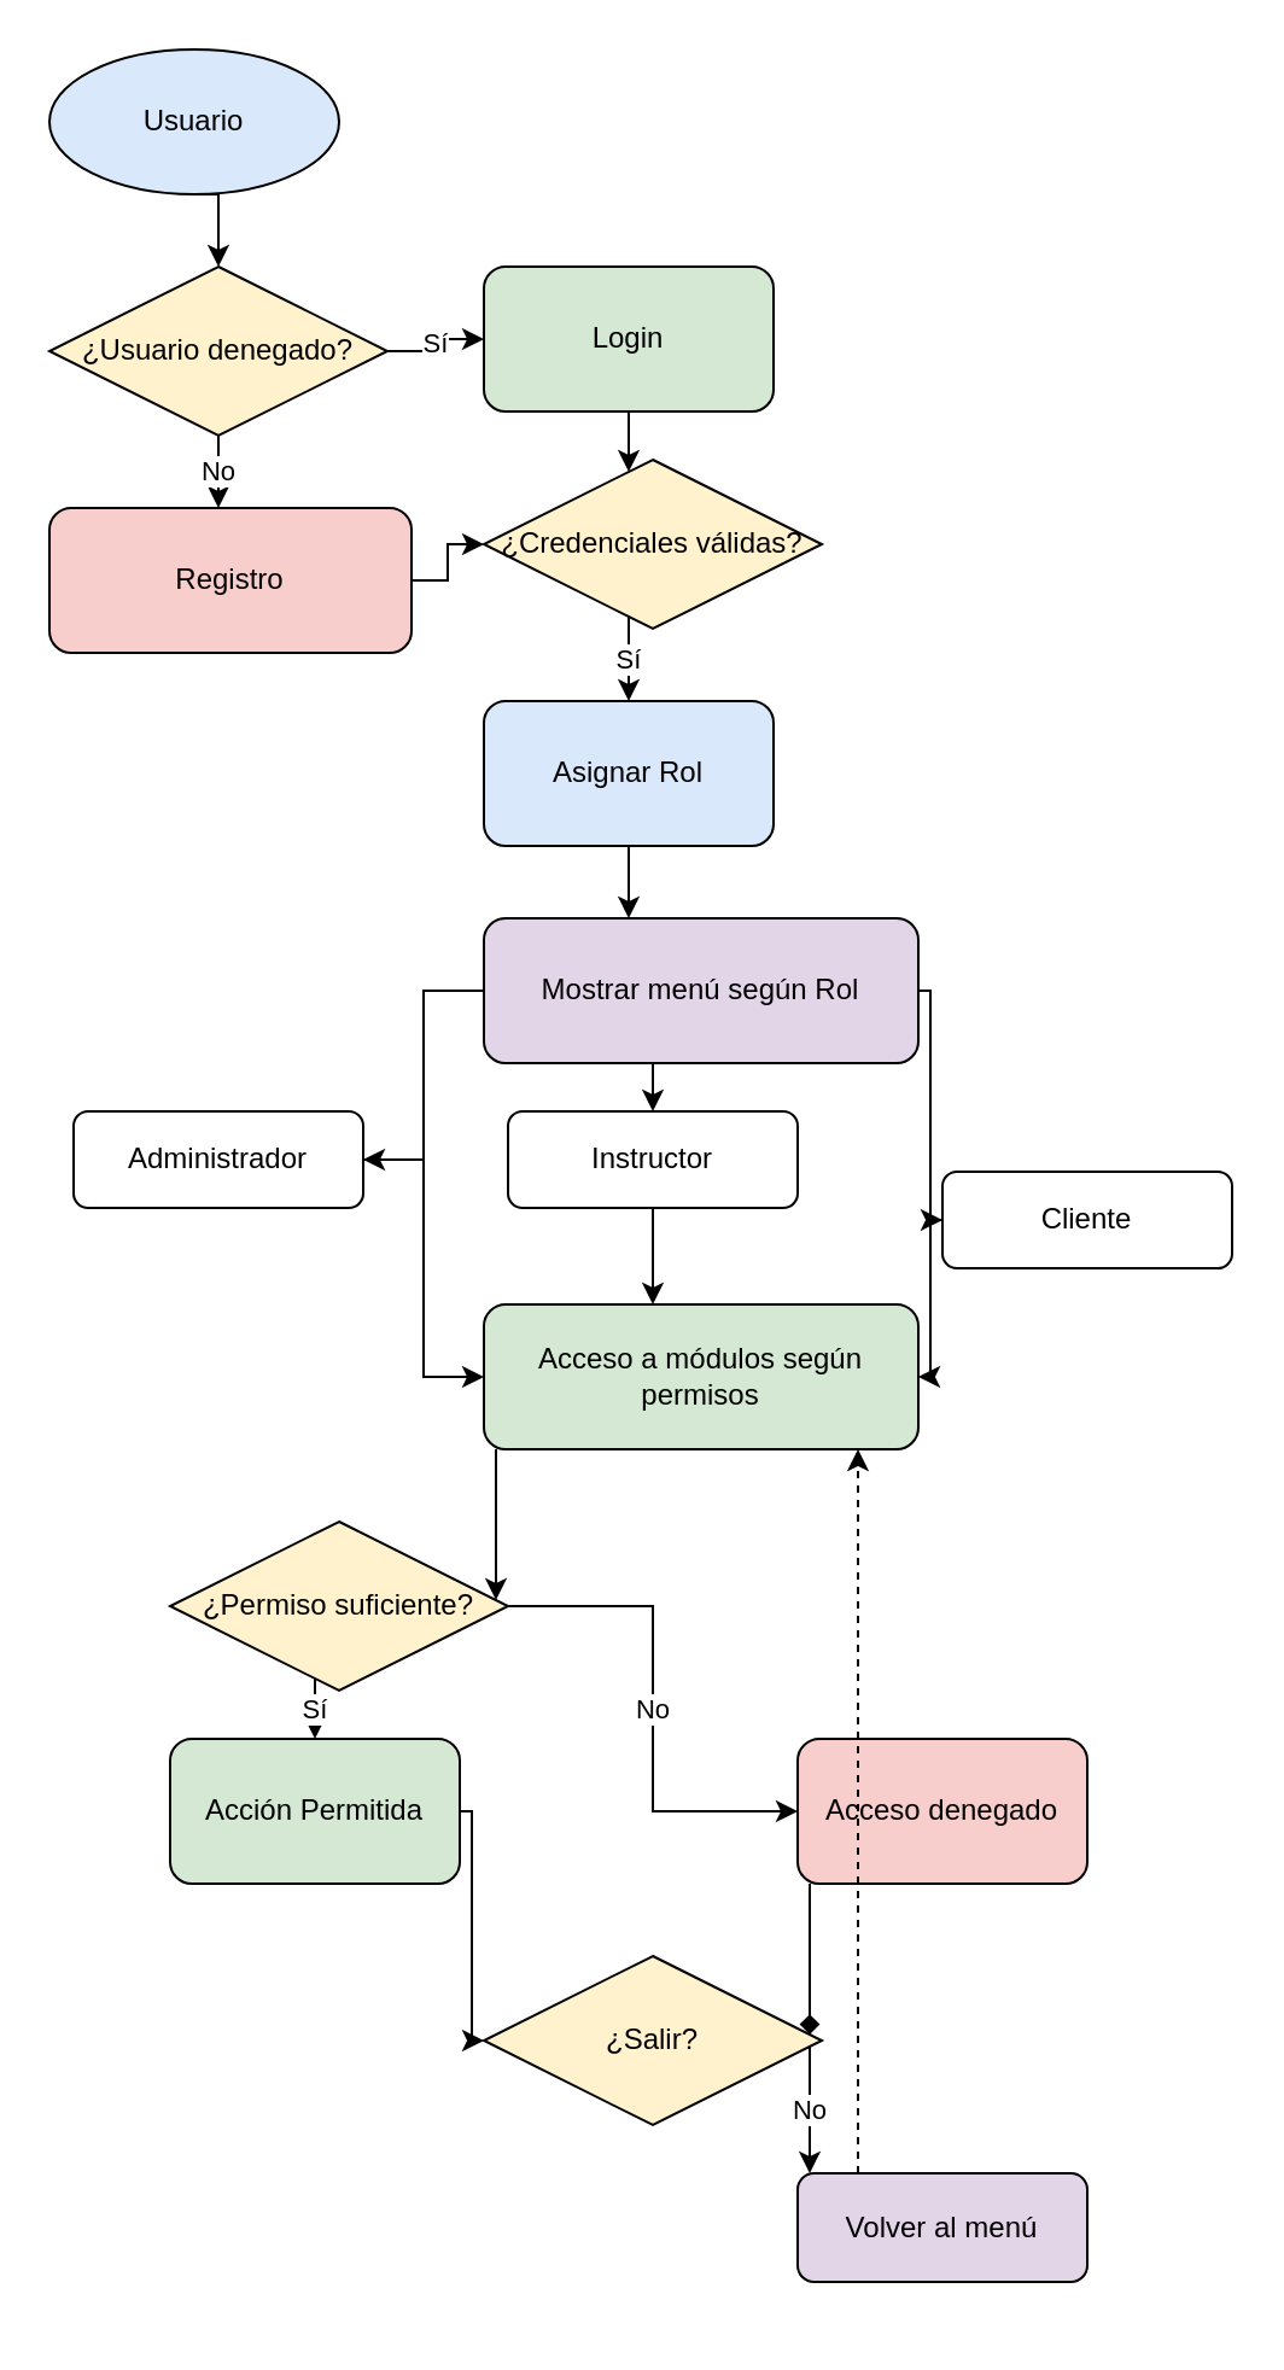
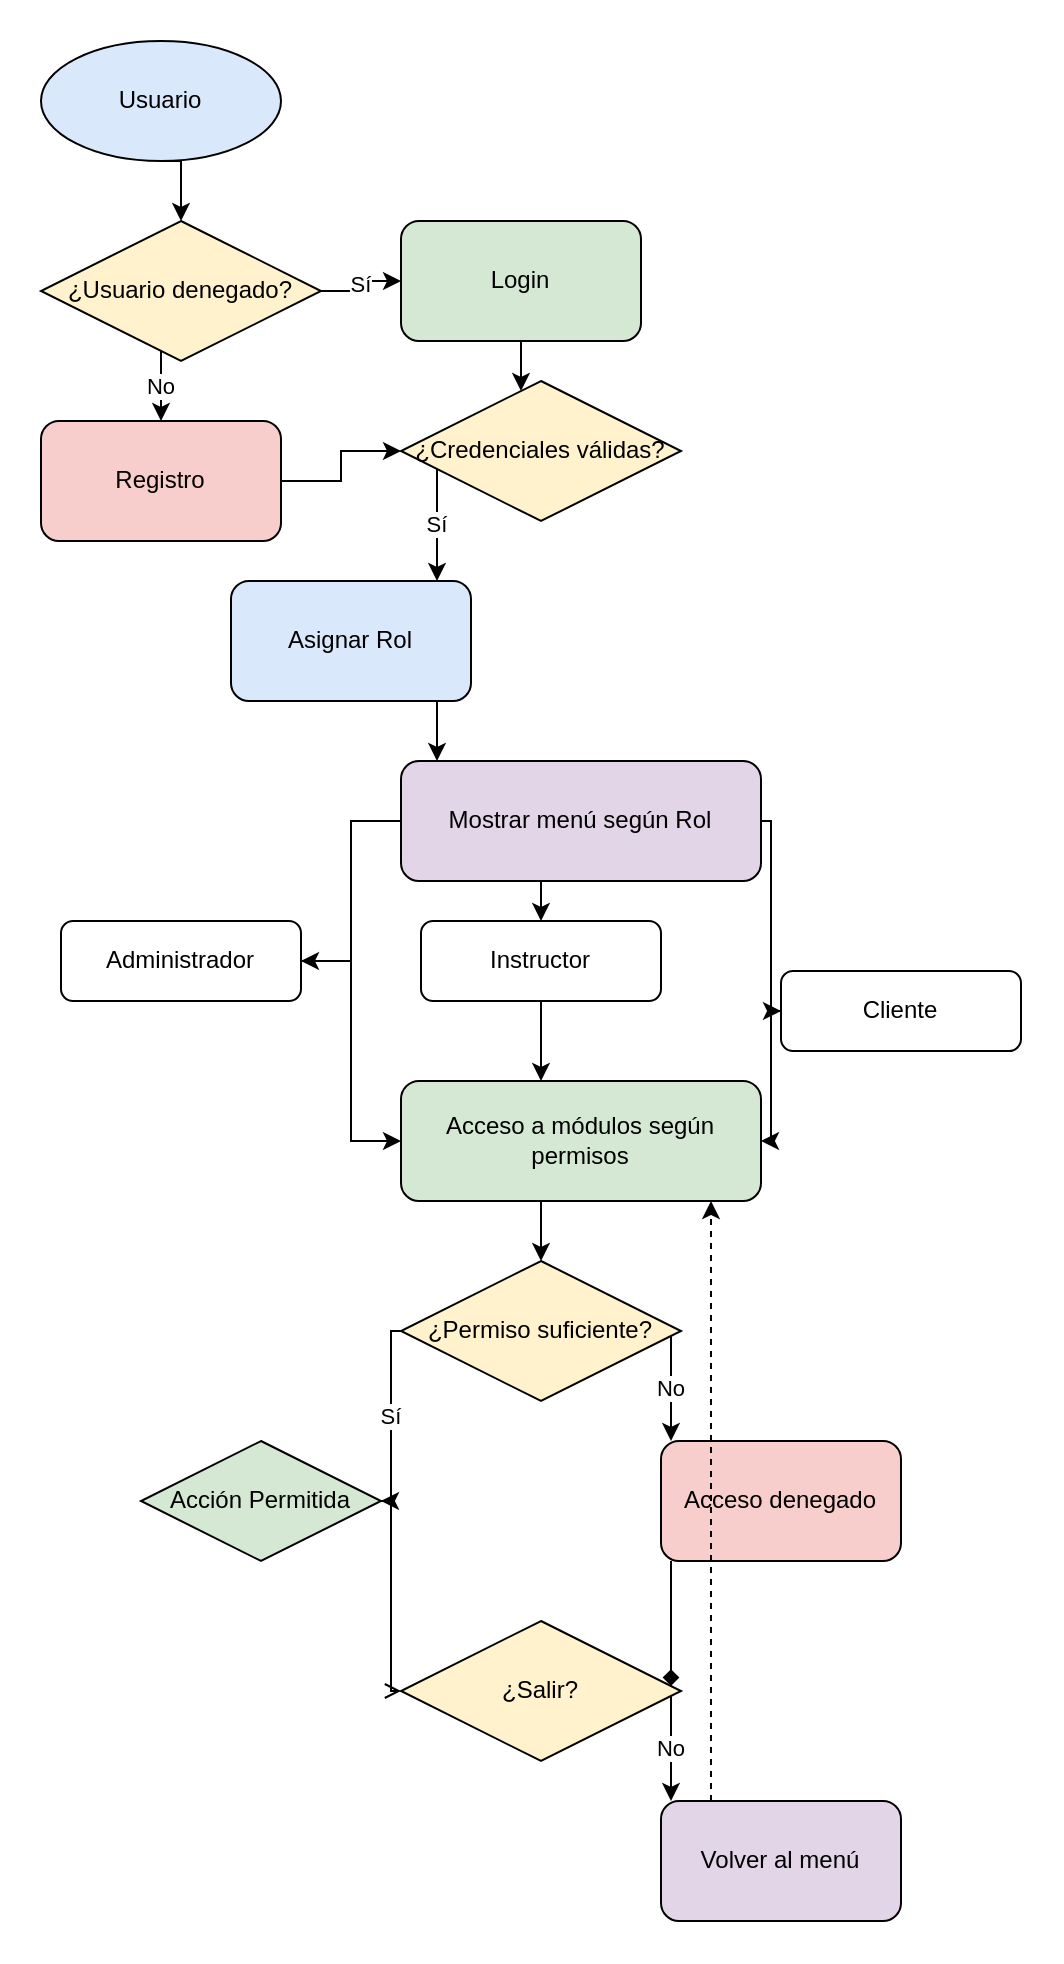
  <mxCell id="0" />
  <mxCell id="1" parent="0" />
  <mxCell id="2" value="Usuario" style="ellipse;whiteSpace=wrap;html=1;fillColor=#dae8fc;" vertex="1" parent="1"><mxGeometry x="20" y="20" width="120" height="60" as="geometry" /></mxCell>
  <mxCell id="3" value="¿Usuario denegado?" style="rhombus;whiteSpace=wrap;html=1;fillColor=#fff2cc;" vertex="1" parent="1"><mxGeometry x="20" y="110" width="140" height="70" as="geometry" /></mxCell>
  <mxCell id="4" value="Login" style="rounded=1;whiteSpace=wrap;html=1;fillColor=#d5e8d4;" vertex="1" parent="1"><mxGeometry x="200" y="110" width="120" height="60" as="geometry" /></mxCell>
- <mxCell id="5" value="Registro" style="rounded=1;whiteSpace=wrap;html=1;fillColor=#f8cecc;" vertex="1" parent="1"><mxGeometry x="20" y="210" width="150" height="60" as="geometry" /></mxCell>
+ <mxCell id="5" value="Registro" style="rounded=1;whiteSpace=wrap;html=1;fillColor=#f8cecc;" vertex="1" parent="1"><mxGeometry x="20" y="210" width="120" height="60" as="geometry" /></mxCell>
  <mxCell id="6" value="¿Credenciales válidas?" style="rhombus;whiteSpace=wrap;html=1;fillColor=#fff2cc;" vertex="1" parent="1"><mxGeometry x="200" y="190" width="140" height="70" as="geometry" /></mxCell>
- <mxCell id="7" value="Asignar Rol" style="rounded=1;whiteSpace=wrap;html=1;fillColor=#dae8fc;" vertex="1" parent="1"><mxGeometry x="200" y="290" width="120" height="60" as="geometry" /></mxCell>
+ <mxCell id="7" value="Asignar Rol" style="rounded=1;whiteSpace=wrap;html=1;fillColor=#dae8fc;" vertex="1" parent="1"><mxGeometry x="115" y="290" width="120" height="60" as="geometry" /></mxCell>
  <mxCell id="8" value="Mostrar menú según Rol" style="rounded=1;whiteSpace=wrap;html=1;fillColor=#e1d5e7;" vertex="1" parent="1"><mxGeometry x="200" y="380" width="180" height="60" as="geometry" /></mxCell>
  <mxCell id="9" value="Administrador" style="rounded=1;whiteSpace=wrap;html=1;fillColor=#fff;" vertex="1" parent="1"><mxGeometry x="30" y="460" width="120" height="40" as="geometry" /></mxCell>
  <mxCell id="10" value="Instructor" style="rounded=1;whiteSpace=wrap;html=1;fillColor=#fff;" vertex="1" parent="1"><mxGeometry x="210" y="460" width="120" height="40" as="geometry" /></mxCell>
  <mxCell id="11" value="Cliente" style="rounded=1;whiteSpace=wrap;html=1;fillColor=#fff;" vertex="1" parent="1"><mxGeometry x="390" y="485" width="120" height="40" as="geometry" /></mxCell>
  <mxCell id="12" value="Acceso a módulos según permisos" style="rounded=1;whiteSpace=wrap;html=1;fillColor=#d5e8d4;" vertex="1" parent="1"><mxGeometry x="200" y="540" width="180" height="60" as="geometry" /></mxCell>
- <mxCell id="13" value="¿Permiso suficiente?" style="rhombus;whiteSpace=wrap;html=1;fillColor=#fff2cc;" vertex="1" parent="1"><mxGeometry x="70" y="630" width="140" height="70" as="geometry" /></mxCell>
- <mxCell id="14" value="Acción Permitida" style="rounded=1;whiteSpace=wrap;html=1;fillColor=#d5e8d4;" vertex="1" parent="1"><mxGeometry x="70" y="720" width="120" height="60" as="geometry" /></mxCell>
+ <mxCell id="13" value="¿Permiso suficiente?" style="rhombus;whiteSpace=wrap;html=1;fillColor=#fff2cc;" vertex="1" parent="1"><mxGeometry x="200" y="630" width="140" height="70" as="geometry" /></mxCell>
+ <mxCell id="14" value="Acción Permitida" style="rhombus;whiteSpace=wrap;html=1;fillColor=#d5e8d4;" vertex="1" parent="1"><mxGeometry x="70" y="720" width="120" height="60" as="geometry" /></mxCell>
  <mxCell id="15" value="Acceso denegado" style="rounded=1;whiteSpace=wrap;html=1;fillColor=#f8cecc;" vertex="1" parent="1"><mxGeometry x="330" y="720" width="120" height="60" as="geometry" /></mxCell>
  <mxCell id="16" value="¿Salir?" style="rhombus;whiteSpace=wrap;html=1;fillColor=#fff2cc;" vertex="1" parent="1"><mxGeometry x="200" y="810" width="140" height="70" as="geometry" /></mxCell>
- <mxCell id="17" value="Volver al menú" style="rounded=1;whiteSpace=wrap;html=1;fillColor=#e1d5e7;" vertex="1" parent="1"><mxGeometry x="330" y="900" width="120" height="45" as="geometry" /></mxCell>
+ <mxCell id="17" value="Volver al menú" style="rounded=1;whiteSpace=wrap;html=1;fillColor=#e1d5e7;" vertex="1" parent="1"><mxGeometry x="330" y="900" width="120" height="60" as="geometry" /></mxCell>
  <mxCell id="18" style="edgeStyle=orthogonalEdgeStyle;rounded=0;orthogonalLoop=1;jettySize=auto;html=1;exitX=0.5;exitY=1;exitDx=0;exitDy=0;entryX=0.5;entryY=0;entryDx=0;entryDy=0;" edge="1" parent="1" source="2" target="3"><mxGeometry relative="1" as="geometry" /></mxCell>
  <mxCell id="19" value="Sí" style="edgeStyle=elbowEdgeStyle;rounded=0;orthogonalLoop=1;jettySize=auto;html=1;" edge="1" parent="1" source="3" target="4"><mxGeometry relative="1" as="geometry" /></mxCell>
  <mxCell id="20" value="No" style="edgeStyle=elbowEdgeStyle;rounded=0;orthogonalLoop=1;jettySize=auto;html=1;" edge="1" parent="1" source="3" target="5"><mxGeometry relative="1" as="geometry" /></mxCell>
  <mxCell id="21" style="edgeStyle=elbowEdgeStyle;rounded=0;orthogonalLoop=1;jettySize=auto;html=1;" edge="1" parent="1" source="4" target="6"><mxGeometry relative="1" as="geometry" /></mxCell>
  <mxCell id="22" style="edgeStyle=elbowEdgeStyle;rounded=0;orthogonalLoop=1;jettySize=auto;html=1;" edge="1" parent="1" source="5" target="6"><mxGeometry relative="1" as="geometry" /></mxCell>
  <mxCell id="23" value="Sí" style="edgeStyle=elbowEdgeStyle;rounded=0;orthogonalLoop=1;jettySize=auto;html=1;" edge="1" parent="1" source="6" target="7"><mxGeometry relative="1" as="geometry" /></mxCell>
  <mxCell id="24" style="edgeStyle=elbowEdgeStyle;rounded=0;orthogonalLoop=1;jettySize=auto;html=1;" edge="1" parent="1" source="7" target="8"><mxGeometry relative="1" as="geometry" /></mxCell>
  <mxCell id="25" style="edgeStyle=elbowEdgeStyle;rounded=0;orthogonalLoop=1;jettySize=auto;html=1;" edge="1" parent="1" source="8" target="9"><mxGeometry relative="1" as="geometry" /></mxCell>
  <mxCell id="26" style="edgeStyle=elbowEdgeStyle;rounded=0;orthogonalLoop=1;jettySize=auto;html=1;" edge="1" parent="1" source="8" target="10"><mxGeometry relative="1" as="geometry" /></mxCell>
  <mxCell id="27" style="edgeStyle=elbowEdgeStyle;rounded=0;orthogonalLoop=1;jettySize=auto;html=1;" edge="1" parent="1" source="8" target="11"><mxGeometry relative="1" as="geometry" /></mxCell>
  <mxCell id="28" style="edgeStyle=elbowEdgeStyle;rounded=0;orthogonalLoop=1;jettySize=auto;html=1;" edge="1" parent="1" source="9" target="12"><mxGeometry relative="1" as="geometry" /></mxCell>
  <mxCell id="29" style="edgeStyle=elbowEdgeStyle;rounded=0;orthogonalLoop=1;jettySize=auto;html=1;" edge="1" parent="1" source="10" target="12"><mxGeometry relative="1" as="geometry" /></mxCell>
  <mxCell id="30" style="edgeStyle=elbowEdgeStyle;rounded=0;orthogonalLoop=1;jettySize=auto;html=1;" edge="1" parent="1" source="11" target="12"><mxGeometry relative="1" as="geometry" /></mxCell>
  <mxCell id="31" style="edgeStyle=elbowEdgeStyle;rounded=0;orthogonalLoop=1;jettySize=auto;html=1;" edge="1" parent="1" source="12" target="13"><mxGeometry relative="1" as="geometry" /></mxCell>
  <mxCell id="32" value="Sí" style="edgeStyle=elbowEdgeStyle;rounded=0;orthogonalLoop=1;jettySize=auto;html=1;" edge="1" parent="1" source="13" target="14"><mxGeometry relative="1" as="geometry" /></mxCell>
  <mxCell id="33" value="No" style="edgeStyle=elbowEdgeStyle;rounded=0;orthogonalLoop=1;jettySize=auto;html=1;" edge="1" parent="1" source="13" target="15"><mxGeometry relative="1" as="geometry" /></mxCell>
- <mxCell id="34" style="edgeStyle=elbowEdgeStyle;rounded=0;orthogonalLoop=1;jettySize=auto;html=1;" edge="1" parent="1" source="14" target="16"><mxGeometry relative="1" as="geometry" /></mxCell>
+ <mxCell id="34" style="edgeStyle=elbowEdgeStyle;rounded=0;orthogonalLoop=1;jettySize=auto;html=1;endArrow=open;" edge="1" parent="1" source="14" target="16"><mxGeometry relative="1" as="geometry" /></mxCell>
  <mxCell id="35" style="edgeStyle=elbowEdgeStyle;rounded=0;orthogonalLoop=1;jettySize=auto;html=1;endArrow=diamond;" edge="1" parent="1" source="15" target="16"><mxGeometry relative="1" as="geometry" /></mxCell>
  <mxCell id="36" value="No" style="edgeStyle=elbowEdgeStyle;rounded=0;orthogonalLoop=1;jettySize=auto;html=1;" edge="1" parent="1" source="16" target="17"><mxGeometry relative="1" as="geometry" /></mxCell>
  <mxCell id="37" style="edgeStyle=elbowEdgeStyle;rounded=0;orthogonalLoop=1;jettySize=auto;html=1;dashed=1;" edge="1" parent="1" source="17" target="12"><mxGeometry relative="1" as="geometry" /></mxCell>
